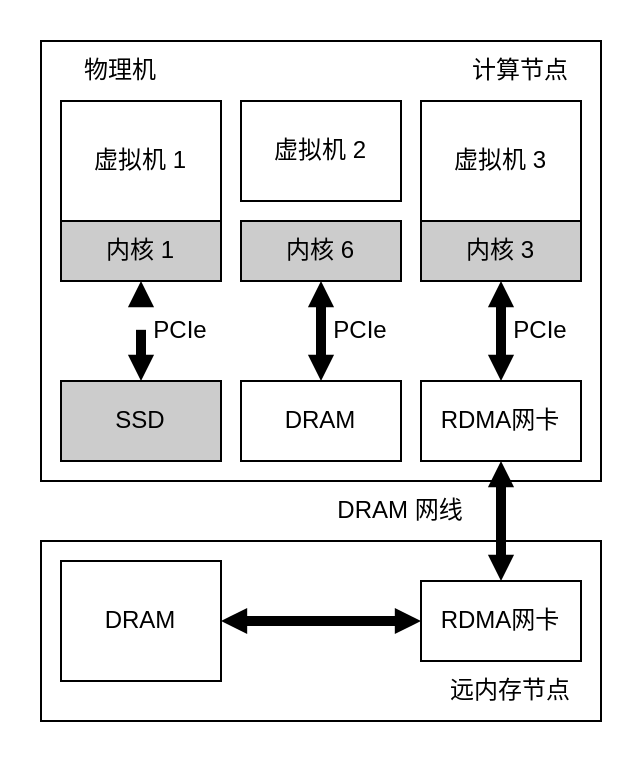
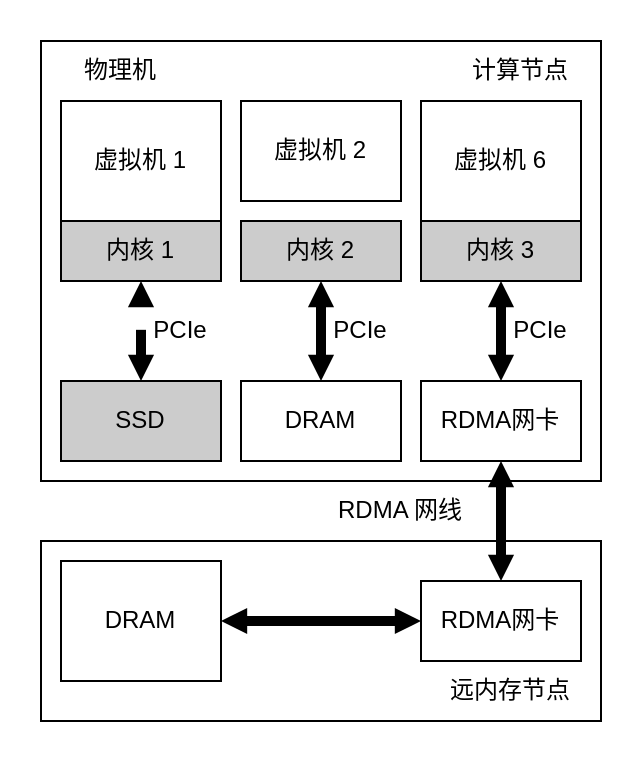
  <mxCell id="0" />
  <mxCell id="1" parent="0" />
  <mxCell id="2" value="" style="rounded=0;whiteSpace=wrap;html=1;fillColor=none;" vertex="1" parent="1"><mxGeometry x="20" y="270" width="280" height="90" as="geometry" /></mxCell>
  <mxCell id="3" value="" style="rounded=0;whiteSpace=wrap;html=1;fillColor=none;" vertex="1" parent="1"><mxGeometry x="20" y="20" width="280" height="220" as="geometry" /></mxCell>
  <mxCell id="4" value="虚拟机 1" style="rounded=0;whiteSpace=wrap;html=1;fillColor=#FFFFFF;" vertex="1" parent="1"><mxGeometry x="30" y="50" width="80" height="60" as="geometry" /></mxCell>
  <mxCell id="5" value="内核 1" style="rounded=0;whiteSpace=wrap;html=1;fillColor=#CCCCCC;" vertex="1" parent="1"><mxGeometry x="30" y="110" width="80" height="30" as="geometry" /></mxCell>
  <mxCell id="6" value="虚拟机 2" style="rounded=0;whiteSpace=wrap;html=1;fillColor=#FFFFFF;" vertex="1" parent="1"><mxGeometry x="120" y="50" width="80" height="50" as="geometry" /></mxCell>
- <mxCell id="7" value="内核 6" style="rounded=0;whiteSpace=wrap;html=1;fillColor=#CCCCCC;" vertex="1" parent="1"><mxGeometry x="120" y="110" width="80" height="30" as="geometry" /></mxCell>
- <mxCell id="8" value="虚拟机 3" style="rounded=0;whiteSpace=wrap;html=1;fillColor=#FFFFFF;" vertex="1" parent="1"><mxGeometry x="210" y="50" width="80" height="60" as="geometry" /></mxCell>
+ <mxCell id="7" value="内核 2" style="rounded=0;whiteSpace=wrap;html=1;fillColor=#CCCCCC;" vertex="1" parent="1"><mxGeometry x="120" y="110" width="80" height="30" as="geometry" /></mxCell>
+ <mxCell id="8" value="虚拟机 6" style="rounded=0;whiteSpace=wrap;html=1;fillColor=#FFFFFF;" vertex="1" parent="1"><mxGeometry x="210" y="50" width="80" height="60" as="geometry" /></mxCell>
  <mxCell id="9" value="内核 3" style="rounded=0;whiteSpace=wrap;html=1;fillColor=#CCCCCC;" vertex="1" parent="1"><mxGeometry x="210" y="110" width="80" height="30" as="geometry" /></mxCell>
  <mxCell id="10" value="SSD" style="rounded=0;whiteSpace=wrap;html=1;fillColor=#cccccc;" vertex="1" parent="1"><mxGeometry x="30" y="190" width="80" height="40" as="geometry" /></mxCell>
  <mxCell id="11" value="DRAM" style="rounded=0;whiteSpace=wrap;html=1;" vertex="1" parent="1"><mxGeometry x="120" y="190" width="80" height="40" as="geometry" /></mxCell>
  <mxCell id="12" value="" style="edgeStyle=elbowEdgeStyle;rounded=0;elbow=vertical;html=1;labelBackgroundColor=#ffffff;startArrow=block;startFill=1;startSize=0;endArrow=block;endFill=1;endSize=0;jettySize=auto;orthogonalLoop=1;strokeWidth=5;fontSize=14;entryX=0.5;entryY=1;entryDx=0;entryDy=0;exitX=0.5;exitY=0;exitDx=0;exitDy=0;dashed=1;" edge="1" parent="1" source="10" target="5"><mxGeometry width="60" height="60" relative="1" as="geometry"><mxPoint x="420" y="260" as="sourcePoint" /><mxPoint x="263" y="150" as="targetPoint" /></mxGeometry></mxCell>
  <mxCell id="13" value="" style="edgeStyle=elbowEdgeStyle;rounded=0;elbow=vertical;html=1;labelBackgroundColor=#ffffff;startArrow=block;startFill=1;startSize=0;endArrow=block;endFill=1;endSize=0;jettySize=auto;orthogonalLoop=1;strokeWidth=5;fontSize=14;entryX=0.5;entryY=1;entryDx=0;entryDy=0;exitX=0.5;exitY=0;exitDx=0;exitDy=0;" edge="1" parent="1" source="11" target="7"><mxGeometry width="60" height="60" relative="1" as="geometry"><mxPoint x="80" y="200" as="sourcePoint" /><mxPoint x="80" y="150" as="targetPoint" /></mxGeometry></mxCell>
  <mxCell id="14" value="" style="edgeStyle=elbowEdgeStyle;rounded=0;elbow=vertical;html=1;labelBackgroundColor=#ffffff;startArrow=block;startFill=1;startSize=0;endArrow=block;endFill=1;endSize=0;jettySize=auto;orthogonalLoop=1;strokeWidth=5;fontSize=14;entryX=0.5;entryY=1;entryDx=0;entryDy=0;exitX=0.5;exitY=0;exitDx=0;exitDy=0;" edge="1" parent="1" source="16" target="9"><mxGeometry width="60" height="60" relative="1" as="geometry"><mxPoint x="250" y="190" as="sourcePoint" /><mxPoint x="170" y="150" as="targetPoint" /></mxGeometry></mxCell>
  <mxCell id="15" value="DRAM" style="rounded=0;whiteSpace=wrap;html=1;" vertex="1" parent="1"><mxGeometry x="30" y="280" width="80" height="60" as="geometry" /></mxCell>
  <mxCell id="16" value="RDMA网卡" style="rounded=0;whiteSpace=wrap;html=1;" vertex="1" parent="1"><mxGeometry x="210" y="190" width="80" height="40" as="geometry" /></mxCell>
  <mxCell id="17" value="RDMA网卡" style="rounded=0;whiteSpace=wrap;html=1;" vertex="1" parent="1"><mxGeometry x="210" y="290" width="80" height="40" as="geometry" /></mxCell>
  <mxCell id="18" value="" style="edgeStyle=elbowEdgeStyle;rounded=0;elbow=vertical;html=1;labelBackgroundColor=#ffffff;startArrow=block;startFill=1;startSize=0;endArrow=block;endFill=1;endSize=0;jettySize=auto;orthogonalLoop=1;strokeWidth=5;fontSize=14;entryX=1;entryY=0.5;entryDx=0;entryDy=0;exitX=0;exitY=0.5;exitDx=0;exitDy=0;" edge="1" parent="1" source="17" target="15"><mxGeometry width="60" height="60" relative="1" as="geometry"><mxPoint x="429.74" y="210" as="sourcePoint" /><mxPoint x="429.74" y="160" as="targetPoint" /></mxGeometry></mxCell>
  <mxCell id="19" value="PCIe" style="text;html=1;strokeColor=none;fillColor=none;align=center;verticalAlign=middle;whiteSpace=wrap;rounded=0;" vertex="1" parent="1"><mxGeometry x="60" y="150" width="60" height="30" as="geometry" /></mxCell>
  <mxCell id="20" value="PCIe" style="text;html=1;strokeColor=none;fillColor=none;align=center;verticalAlign=middle;whiteSpace=wrap;rounded=0;" vertex="1" parent="1"><mxGeometry x="150" y="150" width="60" height="30" as="geometry" /></mxCell>
  <mxCell id="21" value="PCIe" style="text;html=1;strokeColor=none;fillColor=none;align=center;verticalAlign=middle;whiteSpace=wrap;rounded=0;" vertex="1" parent="1"><mxGeometry x="240" y="150" width="60" height="30" as="geometry" /></mxCell>
  <mxCell id="22" value="" style="edgeStyle=elbowEdgeStyle;rounded=0;elbow=vertical;html=1;labelBackgroundColor=#ffffff;startArrow=block;startFill=1;startSize=0;endArrow=block;endFill=1;endSize=0;jettySize=auto;orthogonalLoop=1;strokeWidth=5;fontSize=14;entryX=0.5;entryY=1;entryDx=0;entryDy=0;exitX=0.5;exitY=0;exitDx=0;exitDy=0;" edge="1" parent="1" source="17" target="16"><mxGeometry width="60" height="60" relative="1" as="geometry"><mxPoint x="430" y="200" as="sourcePoint" /><mxPoint x="430" y="150" as="targetPoint" /></mxGeometry></mxCell>
- <mxCell id="23" value="DRAM 网线" style="text;html=1;strokeColor=none;fillColor=none;align=center;verticalAlign=middle;whiteSpace=wrap;rounded=0;" vertex="1" parent="1"><mxGeometry x="140" y="240" width="120" height="30" as="geometry" /></mxCell>
+ <mxCell id="23" value="RDMA 网线" style="text;html=1;strokeColor=none;fillColor=none;align=center;verticalAlign=middle;whiteSpace=wrap;rounded=0;" vertex="1" parent="1"><mxGeometry x="140" y="240" width="120" height="30" as="geometry" /></mxCell>
  <mxCell id="24" value="物理机" style="text;html=1;strokeColor=none;fillColor=none;align=center;verticalAlign=middle;whiteSpace=wrap;rounded=0;" vertex="1" parent="1"><mxGeometry x="30" y="20" width="60" height="30" as="geometry" /></mxCell>
  <mxCell id="25" value="计算节点" style="text;html=1;strokeColor=none;fillColor=none;align=center;verticalAlign=middle;whiteSpace=wrap;rounded=0;" vertex="1" parent="1"><mxGeometry x="230" y="20" width="60" height="30" as="geometry" /></mxCell>
  <mxCell id="26" value="远内存节点" style="text;html=1;strokeColor=none;fillColor=none;align=center;verticalAlign=middle;whiteSpace=wrap;rounded=0;" vertex="1" parent="1"><mxGeometry x="220" y="330" width="70" height="30" as="geometry" /></mxCell>
